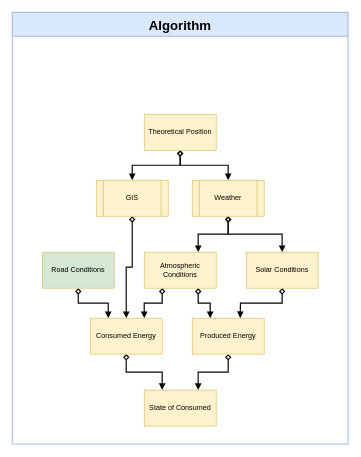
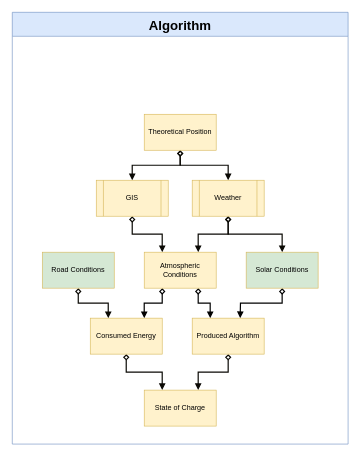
  <mxCell id="0" />
  <mxCell id="1" parent="0" />
  <mxCell id="2" value="Algorithm" style="swimlane;startSize=40;horizontal=1;containerType=tree;fillColor=#dae8fc;strokeColor=#6c8ebf;swimlaneFillColor=default;fontSize=22;" vertex="1" parent="1"><mxGeometry x="20" y="20" width="560" height="720" as="geometry" /></mxCell>
  <mxCell id="3" style="edgeStyle=orthogonalEdgeStyle;rounded=0;orthogonalLoop=1;jettySize=auto;html=1;exitX=0.5;exitY=1;exitDx=0;exitDy=0;entryX=0.5;entryY=0;entryDx=0;entryDy=0;fillColor=#fff2cc;strokeColor=#0A0904;strokeWidth=2;endArrow=block;endFill=1;startArrow=diamond;startFill=0;" edge="1" parent="1" source="5" target="7"><mxGeometry relative="1" as="geometry" /></mxCell>
  <mxCell id="4" style="edgeStyle=orthogonalEdgeStyle;rounded=0;orthogonalLoop=1;jettySize=auto;html=1;exitX=0.5;exitY=1;exitDx=0;exitDy=0;entryX=0.5;entryY=0;entryDx=0;entryDy=0;fillColor=#fff2cc;strokeColor=#0A0904;strokeWidth=2;endArrow=block;endFill=1;startArrow=diamond;startFill=0;" edge="1" parent="1" source="5" target="10"><mxGeometry relative="1" as="geometry" /></mxCell>
  <mxCell id="5" value="Theoretical Position" style="rounded=0;whiteSpace=wrap;html=1;fillColor=#fff2cc;strokeColor=#d6b656;" vertex="1" parent="1"><mxGeometry x="240" y="190" width="120" height="60" as="geometry" /></mxCell>
- <mxCell id="6" style="edgeStyle=orthogonalEdgeStyle;rounded=0;orthogonalLoop=1;jettySize=auto;html=1;fillColor=#fff2cc;strokeColor=#0A0904;strokeWidth=2;endArrow=block;endFill=1;startArrow=diamond;startFill=0;" edge="1" parent="1" source="7" target="19"><mxGeometry relative="1" as="geometry" /></mxCell>
+ <mxCell id="6" style="edgeStyle=orthogonalEdgeStyle;rounded=0;orthogonalLoop=1;jettySize=auto;html=1;entryX=0.25;entryY=0;entryDx=0;entryDy=0;fillColor=#fff2cc;strokeColor=#0A0904;strokeWidth=2;endArrow=block;endFill=1;startArrow=diamond;startFill=0;" edge="1" parent="1" source="7" target="15"><mxGeometry relative="1" as="geometry" /></mxCell>
  <mxCell id="7" value="GIS" style="shape=process;whiteSpace=wrap;html=1;backgroundOutline=1;fillColor=#fff2cc;strokeColor=#d6b656;" vertex="1" parent="1"><mxGeometry x="160" y="300" width="120" height="60" as="geometry" /></mxCell>
  <mxCell id="8" style="edgeStyle=orthogonalEdgeStyle;rounded=0;orthogonalLoop=1;jettySize=auto;html=1;entryX=0.5;entryY=0;entryDx=0;entryDy=0;fillColor=#fff2cc;strokeColor=#0A0904;strokeWidth=2;endArrow=block;endFill=1;startArrow=diamond;startFill=0;" edge="1" parent="1" source="10" target="17"><mxGeometry relative="1" as="geometry" /></mxCell>
  <mxCell id="9" style="edgeStyle=orthogonalEdgeStyle;rounded=0;orthogonalLoop=1;jettySize=auto;html=1;entryX=0.75;entryY=0;entryDx=0;entryDy=0;fillColor=#fff2cc;strokeColor=#0A0904;strokeWidth=2;endArrow=block;endFill=1;startArrow=diamond;startFill=0;" edge="1" parent="1" source="10" target="15"><mxGeometry relative="1" as="geometry" /></mxCell>
  <mxCell id="10" value="Weather" style="shape=process;whiteSpace=wrap;html=1;backgroundOutline=1;fillColor=#fff2cc;strokeColor=#d6b656;" vertex="1" parent="1"><mxGeometry x="320" y="300" width="120" height="60" as="geometry" /></mxCell>
  <mxCell id="11" style="edgeStyle=orthogonalEdgeStyle;rounded=0;orthogonalLoop=1;jettySize=auto;html=1;entryX=0.25;entryY=0;entryDx=0;entryDy=0;fillColor=#fff2cc;strokeColor=#0A0904;strokeWidth=2;endArrow=block;endFill=1;startArrow=diamond;startFill=0;" edge="1" parent="1" source="12" target="19"><mxGeometry relative="1" as="geometry" /></mxCell>
  <mxCell id="12" value="Road Conditions" style="rounded=0;whiteSpace=wrap;html=1;fillColor=#d5e8d4;strokeColor=#d6b656;" vertex="1" parent="1"><mxGeometry x="70" y="420" width="120" height="60" as="geometry" /></mxCell>
  <mxCell id="13" style="edgeStyle=orthogonalEdgeStyle;rounded=0;orthogonalLoop=1;jettySize=auto;html=1;exitX=0.25;exitY=1;exitDx=0;exitDy=0;entryX=0.75;entryY=0;entryDx=0;entryDy=0;strokeWidth=2;endArrow=block;endFill=1;startArrow=diamond;startFill=0;" edge="1" parent="1" source="15" target="19"><mxGeometry relative="1" as="geometry" /></mxCell>
  <mxCell id="14" style="edgeStyle=orthogonalEdgeStyle;rounded=0;orthogonalLoop=1;jettySize=auto;html=1;exitX=0.75;exitY=1;exitDx=0;exitDy=0;entryX=0.25;entryY=0;entryDx=0;entryDy=0;strokeWidth=2;endArrow=block;endFill=1;startArrow=diamond;startFill=0;" edge="1" parent="1" source="15" target="21"><mxGeometry relative="1" as="geometry" /></mxCell>
  <mxCell id="15" value="Atmospheric Conditions" style="rounded=0;whiteSpace=wrap;html=1;fillColor=#fff2cc;strokeColor=#d6b656;" vertex="1" parent="1"><mxGeometry x="240" y="420" width="120" height="60" as="geometry" /></mxCell>
  <mxCell id="16" style="edgeStyle=orthogonalEdgeStyle;rounded=0;orthogonalLoop=1;jettySize=auto;html=1;exitX=0.5;exitY=1;exitDx=0;exitDy=0;strokeWidth=2;endArrow=block;endFill=1;startArrow=diamond;startFill=0;" edge="1" parent="1" source="17"><mxGeometry relative="1" as="geometry"><mxPoint x="400" y="530" as="targetPoint" /></mxGeometry></mxCell>
- <mxCell id="17" value="Solar Conditions" style="rounded=0;whiteSpace=wrap;html=1;fillColor=#fff2cc;strokeColor=#d6b656;" vertex="1" parent="1"><mxGeometry x="410" y="420" width="120" height="60" as="geometry" /></mxCell>
+ <mxCell id="17" value="Solar Conditions" style="rounded=0;whiteSpace=wrap;html=1;fillColor=#d5e8d4;strokeColor=#d6b656;" vertex="1" parent="1"><mxGeometry x="410" y="420" width="120" height="60" as="geometry" /></mxCell>
  <mxCell id="18" style="edgeStyle=orthogonalEdgeStyle;rounded=0;orthogonalLoop=1;jettySize=auto;html=1;entryX=0.25;entryY=0;entryDx=0;entryDy=0;fillColor=#fff2cc;strokeColor=#0A0904;strokeWidth=2;endArrow=block;endFill=1;startArrow=diamond;startFill=0;" edge="1" parent="1" source="19" target="22"><mxGeometry relative="1" as="geometry" /></mxCell>
  <mxCell id="19" value="Consumed Energy" style="rounded=0;whiteSpace=wrap;html=1;fillColor=#fff2cc;strokeColor=#d6b656;" vertex="1" parent="1"><mxGeometry x="150" y="530" width="120" height="60" as="geometry" /></mxCell>
  <mxCell id="20" style="edgeStyle=orthogonalEdgeStyle;rounded=0;orthogonalLoop=1;jettySize=auto;html=1;exitX=0.5;exitY=1;exitDx=0;exitDy=0;entryX=0.75;entryY=0;entryDx=0;entryDy=0;fillColor=#fff2cc;strokeColor=#0A0904;strokeWidth=2;endArrow=block;endFill=1;startArrow=diamond;startFill=0;" edge="1" parent="1" source="21" target="22"><mxGeometry relative="1" as="geometry" /></mxCell>
- <mxCell id="21" value="Produced Energy" style="rounded=0;whiteSpace=wrap;html=1;fillColor=#fff2cc;strokeColor=#d6b656;" vertex="1" parent="1"><mxGeometry x="320" y="530" width="120" height="60" as="geometry" /></mxCell>
- <mxCell id="22" value="&lt;span style=&quot;white-space: pre;&quot;&gt;State of Consumed&lt;/span&gt;" style="rounded=0;whiteSpace=wrap;html=1;fillColor=#fff2cc;strokeColor=#d6b656;" vertex="1" parent="1"><mxGeometry x="240" y="650" width="120" height="60" as="geometry" /></mxCell>
+ <mxCell id="21" value="Produced Algorithm" style="rounded=0;whiteSpace=wrap;html=1;fillColor=#fff2cc;strokeColor=#d6b656;" vertex="1" parent="1"><mxGeometry x="320" y="530" width="120" height="60" as="geometry" /></mxCell>
+ <mxCell id="22" value="&lt;span style=&quot;white-space: pre;&quot;&gt;State of Charge&lt;/span&gt;" style="rounded=0;whiteSpace=wrap;html=1;fillColor=#fff2cc;strokeColor=#d6b656;" vertex="1" parent="1"><mxGeometry x="240" y="650" width="120" height="60" as="geometry" /></mxCell>
